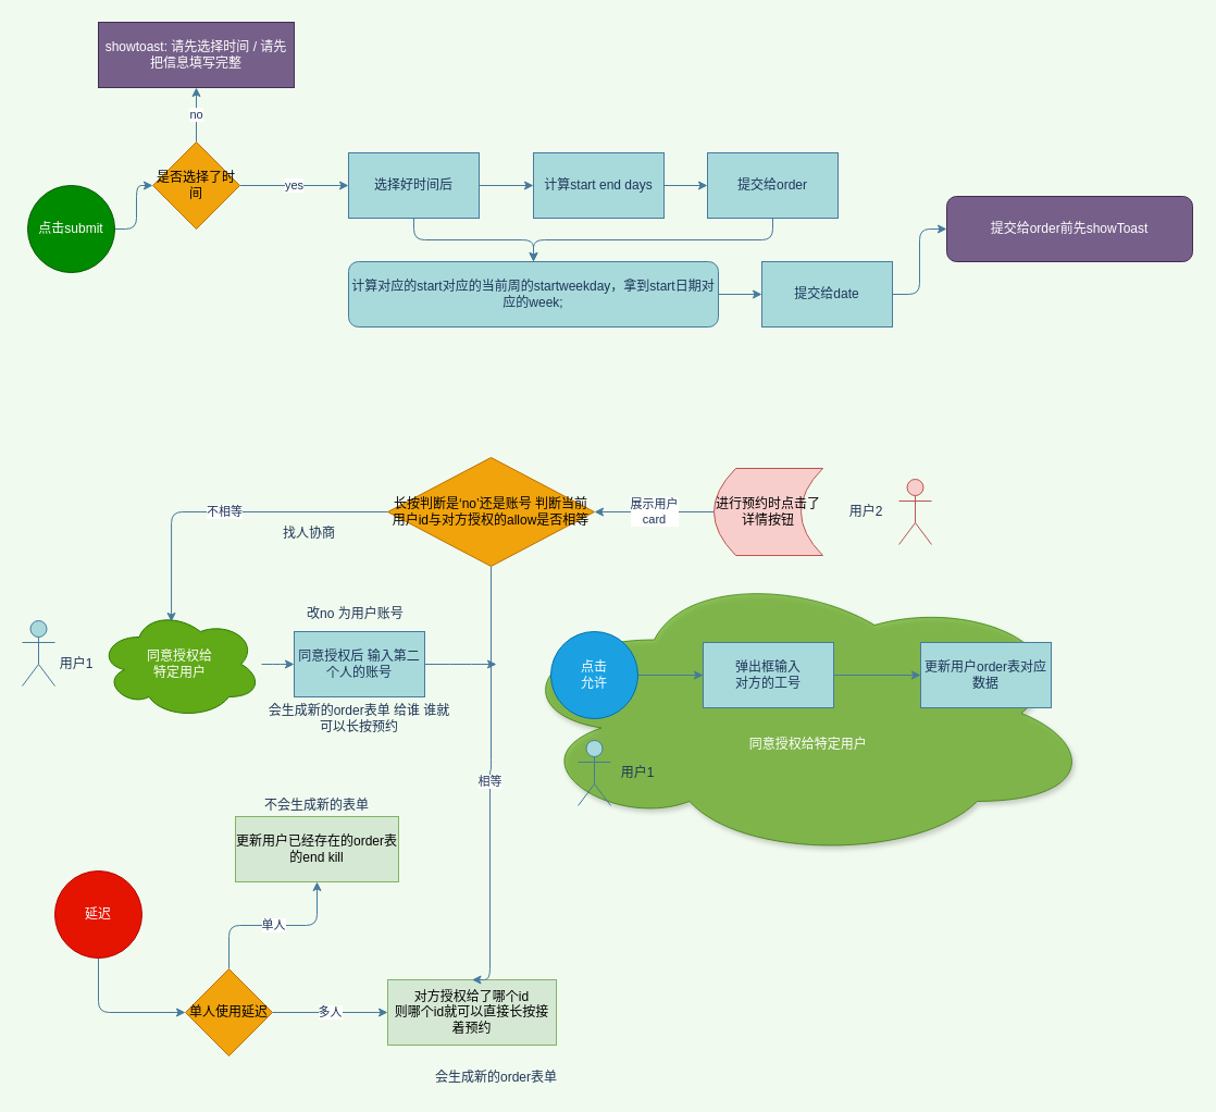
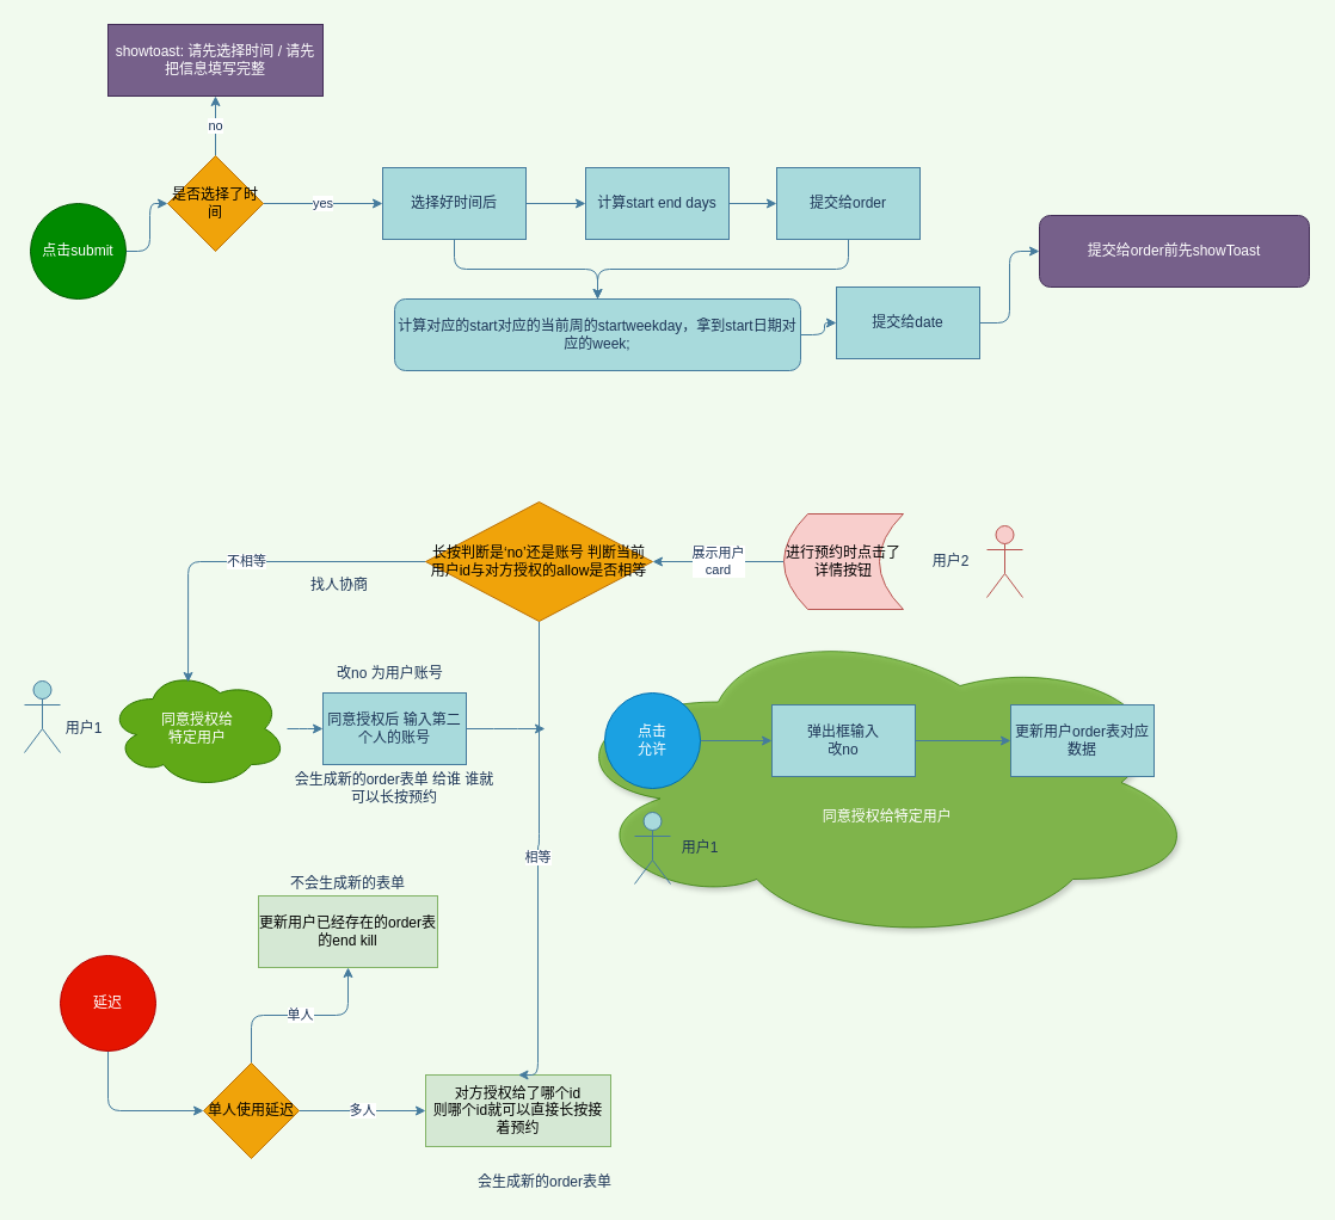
  <mxCell id="0" />
  <mxCell id="1" parent="0" />
  <mxCell id="2" value="&lt;br&gt;&lt;br&gt;&lt;br&gt;&lt;br&gt;&amp;nbsp; &amp;nbsp; &lt;font&gt;同意授权给特定用户&lt;/font&gt;" style="ellipse;shape=cloud;whiteSpace=wrap;html=1;rounded=0;sketch=0;strokeColor=#2D7600;fillColor=#60a917;shadow=1;opacity=70;fontColor=#ffffff;" vertex="1" parent="1"><mxGeometry x="466" y="520" width="540" height="270" as="geometry" /></mxCell>
  <mxCell id="3" value="" style="edgeStyle=orthogonalEdgeStyle;curved=0;rounded=1;sketch=0;orthogonalLoop=1;jettySize=auto;html=1;fontColor=#1D3557;strokeColor=#457B9D;fillColor=#A8DADC;" edge="1" parent="1" source="4" target="11"><mxGeometry relative="1" as="geometry" /></mxCell>
  <mxCell id="4" value="选择好时间后" style="rounded=0;whiteSpace=wrap;html=1;sketch=0;fontColor=#1D3557;strokeColor=#457B9D;fillColor=#A8DADC;" vertex="1" parent="1"><mxGeometry x="320" y="140" width="120" height="60" as="geometry" /></mxCell>
  <mxCell id="5" value="" style="edgeStyle=orthogonalEdgeStyle;curved=0;rounded=1;sketch=0;orthogonalLoop=1;jettySize=auto;html=1;fontColor=#1D3557;strokeColor=#457B9D;fillColor=#A8DADC;" edge="1" parent="1" source="6" target="21"><mxGeometry relative="1" as="geometry" /></mxCell>
  <mxCell id="6" value="计算start end days" style="rounded=0;whiteSpace=wrap;html=1;sketch=0;fontColor=#1D3557;strokeColor=#457B9D;fillColor=#A8DADC;" vertex="1" parent="1"><mxGeometry x="490" y="140" width="120" height="60" as="geometry" /></mxCell>
  <mxCell id="7" value="提交给order前先showToast" style="rounded=1;whiteSpace=wrap;html=1;sketch=0;fontColor=#ffffff;strokeColor=#432D57;fillColor=#76608a;" vertex="1" parent="1"><mxGeometry x="870" y="180" width="226" height="60" as="geometry" /></mxCell>
  <mxCell id="8" value="" style="edgeStyle=orthogonalEdgeStyle;curved=0;rounded=1;sketch=0;orthogonalLoop=1;jettySize=auto;html=1;fontColor=#1D3557;strokeColor=#457B9D;fillColor=#A8DADC;" edge="1" parent="1" source="9" target="7"><mxGeometry relative="1" as="geometry" /></mxCell>
  <mxCell id="9" value="提交给date" style="rounded=0;whiteSpace=wrap;html=1;sketch=0;fontColor=#1D3557;strokeColor=#457B9D;fillColor=#A8DADC;" vertex="1" parent="1"><mxGeometry x="700" y="240" width="120" height="60" as="geometry" /></mxCell>
  <mxCell id="10" value="" style="edgeStyle=orthogonalEdgeStyle;curved=0;rounded=1;sketch=0;orthogonalLoop=1;jettySize=auto;html=1;fontColor=#1D3557;strokeColor=#457B9D;fillColor=#A8DADC;" edge="1" parent="1" source="11" target="9"><mxGeometry relative="1" as="geometry" /></mxCell>
- <mxCell id="11" value="&lt;span style=&quot;font-size: 12px&quot;&gt;计算对应的start对应的当前周的startweekday，拿到start日期对应的week;&lt;/span&gt;" style="rounded=1;whiteSpace=wrap;html=1;sketch=0;fontColor=#1D3557;strokeColor=#457B9D;fillColor=#A8DADC;" vertex="1" parent="1"><mxGeometry x="320" y="240" width="340" height="60" as="geometry" /></mxCell>
+ <mxCell id="11" value="&lt;span style=&quot;font-size: 12px&quot;&gt;计算对应的start对应的当前周的startweekday，拿到start日期对应的week;&lt;/span&gt;" style="rounded=1;whiteSpace=wrap;html=1;sketch=0;fontColor=#1D3557;strokeColor=#457B9D;fillColor=#A8DADC;" vertex="1" parent="1"><mxGeometry x="330" y="250" width="340" height="60" as="geometry" /></mxCell>
  <mxCell id="12" value="" style="edgeStyle=orthogonalEdgeStyle;curved=0;rounded=1;sketch=0;orthogonalLoop=1;jettySize=auto;html=1;fontColor=#1D3557;strokeColor=#457B9D;fillColor=#A8DADC;exitX=0.5;exitY=1;exitDx=0;exitDy=0;" edge="1" parent="1" source="17" target="17"><mxGeometry relative="1" as="geometry" /></mxCell>
  <mxCell id="13" value="" style="edgeStyle=orthogonalEdgeStyle;curved=0;rounded=1;sketch=0;orthogonalLoop=1;jettySize=auto;html=1;fontColor=#1D3557;strokeColor=#457B9D;fillColor=#A8DADC;" edge="1" parent="1" source="14" target="17"><mxGeometry relative="1" as="geometry" /></mxCell>
  <mxCell id="14" value="点击submit" style="ellipse;whiteSpace=wrap;html=1;aspect=fixed;rounded=0;sketch=0;strokeColor=#005700;fillColor=#008a00;fontColor=#ffffff;" vertex="1" parent="1"><mxGeometry x="25" y="170" width="80" height="80" as="geometry" /></mxCell>
  <mxCell id="15" value="yes" style="edgeStyle=orthogonalEdgeStyle;curved=0;rounded=1;sketch=0;orthogonalLoop=1;jettySize=auto;html=1;entryX=0;entryY=0.5;entryDx=0;entryDy=0;fontColor=#1D3557;strokeColor=#457B9D;fillColor=#A8DADC;" edge="1" parent="1" source="17" target="4"><mxGeometry relative="1" as="geometry" /></mxCell>
  <mxCell id="16" value="no" style="edgeStyle=orthogonalEdgeStyle;curved=0;rounded=1;sketch=0;orthogonalLoop=1;jettySize=auto;html=1;fontColor=#1D3557;strokeColor=#457B9D;fillColor=#A8DADC;" edge="1" parent="1" source="17" target="19"><mxGeometry relative="1" as="geometry" /></mxCell>
  <mxCell id="17" value="是否选择了时间" style="rhombus;whiteSpace=wrap;html=1;rounded=0;sketch=0;fontColor=#000000;strokeColor=#BD7000;fillColor=#f0a30a;" vertex="1" parent="1"><mxGeometry x="140" y="130" width="80" height="80" as="geometry" /></mxCell>
  <mxCell id="18" style="edgeStyle=orthogonalEdgeStyle;curved=0;rounded=1;sketch=0;orthogonalLoop=1;jettySize=auto;html=1;fontColor=#1D3557;strokeColor=#457B9D;fillColor=#A8DADC;entryX=0;entryY=0.5;entryDx=0;entryDy=0;" edge="1" parent="1" source="4" target="6"><mxGeometry relative="1" as="geometry"><mxPoint x="390" y="200" as="targetPoint" /></mxGeometry></mxCell>
  <mxCell id="19" value="showtoast: 请先选择时间 / 请先把信息填写完整" style="whiteSpace=wrap;html=1;rounded=0;fontColor=#ffffff;strokeColor=#432D57;fillColor=#76608a;sketch=0;" vertex="1" parent="1"><mxGeometry x="90" y="20" width="180" height="60" as="geometry" /></mxCell>
  <mxCell id="20" value="" style="edgeStyle=orthogonalEdgeStyle;curved=0;rounded=1;sketch=0;orthogonalLoop=1;jettySize=auto;html=1;fontColor=#1D3557;strokeColor=#457B9D;fillColor=#A8DADC;" edge="1" parent="1" source="21" target="11"><mxGeometry relative="1" as="geometry" /></mxCell>
  <mxCell id="21" value="提交给order" style="rounded=0;whiteSpace=wrap;html=1;sketch=0;fontColor=#1D3557;strokeColor=#457B9D;fillColor=#A8DADC;" vertex="1" parent="1"><mxGeometry x="650" y="140" width="120" height="60" as="geometry" /></mxCell>
  <mxCell id="22" style="edgeStyle=orthogonalEdgeStyle;curved=0;rounded=1;sketch=0;orthogonalLoop=1;jettySize=auto;html=1;exitX=0.5;exitY=1;exitDx=0;exitDy=0;entryX=0;entryY=0.5;entryDx=0;entryDy=0;fontColor=#1D3557;strokeColor=#457B9D;fillColor=#A8DADC;" edge="1" parent="1" source="23" target="26"><mxGeometry relative="1" as="geometry" /></mxCell>
  <mxCell id="23" value="延迟" style="ellipse;whiteSpace=wrap;html=1;aspect=fixed;rounded=0;sketch=0;fontColor=#ffffff;strokeColor=#B20000;fillColor=#e51400;" vertex="1" parent="1"><mxGeometry x="50" y="800" width="80" height="80" as="geometry" /></mxCell>
  <mxCell id="24" value="单人" style="edgeStyle=orthogonalEdgeStyle;curved=0;rounded=1;sketch=0;orthogonalLoop=1;jettySize=auto;html=1;fontColor=#1D3557;strokeColor=#457B9D;fillColor=#A8DADC;" edge="1" parent="1" source="26" target="27"><mxGeometry relative="1" as="geometry" /></mxCell>
  <mxCell id="25" value="多人" style="edgeStyle=orthogonalEdgeStyle;curved=0;rounded=1;sketch=0;orthogonalLoop=1;jettySize=auto;html=1;fontColor=#1D3557;strokeColor=#457B9D;fillColor=#A8DADC;" edge="1" parent="1" source="26" target="28"><mxGeometry relative="1" as="geometry" /></mxCell>
  <mxCell id="26" value="单人使用延迟" style="rhombus;whiteSpace=wrap;html=1;rounded=0;sketch=0;fontColor=#000000;strokeColor=#BD7000;fillColor=#f0a30a;" vertex="1" parent="1"><mxGeometry x="170" y="890" width="80" height="80" as="geometry" /></mxCell>
  <mxCell id="27" value="更新用户已经存在的order表的end kill" style="whiteSpace=wrap;html=1;rounded=0;strokeColor=#82b366;fillColor=#d5e8d4;sketch=0;" vertex="1" parent="1"><mxGeometry x="216" y="750" width="150" height="60" as="geometry" /></mxCell>
  <mxCell id="28" value="对方授权给了哪个id &lt;br&gt;则哪个id就可以直接长按接着预约" style="whiteSpace=wrap;html=1;rounded=0;strokeColor=#82b366;fillColor=#d5e8d4;sketch=0;" vertex="1" parent="1"><mxGeometry x="356" y="900" width="155" height="60" as="geometry" /></mxCell>
  <mxCell id="29" value="" style="edgeStyle=orthogonalEdgeStyle;curved=0;rounded=1;sketch=0;orthogonalLoop=1;jettySize=auto;html=1;fontColor=#1D3557;strokeColor=#457B9D;fillColor=#A8DADC;" edge="1" parent="1" source="30" target="32"><mxGeometry relative="1" as="geometry" /></mxCell>
  <mxCell id="30" value="同意授权给&lt;br&gt;特定用户" style="ellipse;shape=cloud;whiteSpace=wrap;html=1;rounded=0;sketch=0;fontColor=#ffffff;strokeColor=#2D7600;fillColor=#60a917;" vertex="1" parent="1"><mxGeometry x="90" y="560" width="150" height="100" as="geometry" /></mxCell>
  <mxCell id="31" style="edgeStyle=orthogonalEdgeStyle;curved=0;rounded=1;sketch=0;orthogonalLoop=1;jettySize=auto;html=1;exitX=1;exitY=0.5;exitDx=0;exitDy=0;fontColor=#1D3557;strokeColor=#457B9D;fillColor=#A8DADC;" edge="1" parent="1" source="32"><mxGeometry relative="1" as="geometry"><mxPoint x="456" y="610" as="targetPoint" /></mxGeometry></mxCell>
  <mxCell id="32" value="同意授权后 输入第二个人的账号" style="rounded=0;whiteSpace=wrap;html=1;sketch=0;fontColor=#1D3557;strokeColor=#457B9D;fillColor=#A8DADC;" vertex="1" parent="1"><mxGeometry x="270" y="580" width="120" height="60" as="geometry" /></mxCell>
  <mxCell id="33" value="改no 为用户账号" style="text;strokeColor=none;fillColor=none;align=left;verticalAlign=top;spacingLeft=4;spacingRight=4;overflow=hidden;rotatable=0;points=[[0,0.5],[1,0.5]];portConstraint=eastwest;rounded=0;sketch=0;fontColor=#1D3557;" vertex="1" parent="1"><mxGeometry x="276" y="550" width="100" height="26" as="geometry" /></mxCell>
  <mxCell id="34" value="不相等" style="edgeStyle=orthogonalEdgeStyle;curved=0;rounded=1;sketch=0;orthogonalLoop=1;jettySize=auto;html=1;exitX=0;exitY=0.5;exitDx=0;exitDy=0;entryX=0.447;entryY=0.11;entryDx=0;entryDy=0;entryPerimeter=0;fontColor=#1D3557;strokeColor=#457B9D;fillColor=#A8DADC;" edge="1" parent="1" source="36" target="30"><mxGeometry relative="1" as="geometry" /></mxCell>
  <mxCell id="35" value="相等" style="edgeStyle=orthogonalEdgeStyle;curved=0;rounded=1;sketch=0;orthogonalLoop=1;jettySize=auto;html=1;exitX=0.5;exitY=1;exitDx=0;exitDy=0;entryX=0.5;entryY=0;entryDx=0;entryDy=0;fontColor=#1D3557;strokeColor=#457B9D;fillColor=#A8DADC;" edge="1" parent="1" source="36" target="28"><mxGeometry relative="1" as="geometry"><Array as="points"><mxPoint x="451" y="708" /><mxPoint x="450" y="708" /></Array></mxGeometry></mxCell>
  <mxCell id="36" value="长按判断是‘no’还是账号 判断当前用户id与对方授权的allow是否相等" style="rhombus;whiteSpace=wrap;html=1;rounded=0;sketch=0;fontColor=#000000;strokeColor=#BD7000;fillColor=#f0a30a;" vertex="1" parent="1"><mxGeometry x="356" y="420" width="190" height="100" as="geometry" /></mxCell>
  <mxCell id="37" value="会生成新的order表单" style="text;html=1;strokeColor=none;fillColor=none;align=center;verticalAlign=middle;whiteSpace=wrap;rounded=0;sketch=0;fontColor=#1D3557;" vertex="1" parent="1"><mxGeometry x="366" y="980" width="180" height="20" as="geometry" /></mxCell>
  <mxCell id="38" value="不会生成新的表单" style="text;html=1;strokeColor=none;fillColor=none;align=center;verticalAlign=middle;whiteSpace=wrap;rounded=0;sketch=0;fontColor=#1D3557;" vertex="1" parent="1"><mxGeometry x="211" y="730" width="160" height="20" as="geometry" /></mxCell>
  <mxCell id="39" value="会生成新的order表单 给谁 谁就可以长按预约" style="text;html=1;strokeColor=none;fillColor=none;align=center;verticalAlign=middle;whiteSpace=wrap;rounded=0;sketch=0;fontColor=#1D3557;" vertex="1" parent="1"><mxGeometry x="240" y="650" width="180" height="20" as="geometry" /></mxCell>
  <mxCell id="40" style="edgeStyle=orthogonalEdgeStyle;curved=0;rounded=1;sketch=0;orthogonalLoop=1;jettySize=auto;html=1;exitX=1;exitY=0.5;exitDx=0;exitDy=0;entryX=0;entryY=0.5;entryDx=0;entryDy=0;fontColor=#1D3557;strokeColor=#457B9D;fillColor=#A8DADC;" edge="1" parent="1" source="41" target="43"><mxGeometry relative="1" as="geometry" /></mxCell>
  <mxCell id="41" value="点击&lt;br&gt;允许" style="ellipse;whiteSpace=wrap;html=1;aspect=fixed;rounded=0;sketch=0;fontColor=#ffffff;strokeColor=#006EAF;fillColor=#1ba1e2;" vertex="1" parent="1"><mxGeometry x="506" y="580" width="80" height="80" as="geometry" /></mxCell>
  <mxCell id="42" value="" style="edgeStyle=orthogonalEdgeStyle;curved=0;rounded=1;sketch=0;orthogonalLoop=1;jettySize=auto;html=1;fontColor=#1D3557;strokeColor=#457B9D;fillColor=#A8DADC;" edge="1" parent="1" source="43" target="44"><mxGeometry relative="1" as="geometry" /></mxCell>
- <mxCell id="43" value="弹出框输入&lt;br&gt;对方的工号" style="rounded=0;whiteSpace=wrap;html=1;sketch=0;fontColor=#1D3557;strokeColor=#457B9D;fillColor=#A8DADC;" vertex="1" parent="1"><mxGeometry x="646" y="590" width="120" height="60" as="geometry" /></mxCell>
+ <mxCell id="43" value="弹出框输入&lt;br&gt;改no" style="rounded=0;whiteSpace=wrap;html=1;sketch=0;fontColor=#1D3557;strokeColor=#457B9D;fillColor=#A8DADC;" vertex="1" parent="1"><mxGeometry x="646" y="590" width="120" height="60" as="geometry" /></mxCell>
  <mxCell id="44" value="更新用户order表对应数据" style="whiteSpace=wrap;html=1;rounded=0;fontColor=#1D3557;strokeColor=#457B9D;fillColor=#A8DADC;sketch=0;" vertex="1" parent="1"><mxGeometry x="846" y="590" width="120" height="60" as="geometry" /></mxCell>
  <mxCell id="45" value="展示用户&lt;br&gt;card" style="edgeStyle=orthogonalEdgeStyle;curved=0;rounded=1;sketch=0;orthogonalLoop=1;jettySize=auto;html=1;fontColor=#1D3557;strokeColor=#457B9D;fillColor=#A8DADC;" edge="1" parent="1" source="46" target="36"><mxGeometry relative="1" as="geometry" /></mxCell>
  <mxCell id="46" value="进行预约时点击了详情按钮" style="shape=dataStorage;whiteSpace=wrap;html=1;fixedSize=1;rounded=0;sketch=0;strokeColor=#b85450;fillColor=#f8cecc;" vertex="1" parent="1"><mxGeometry x="656" y="430" width="100" height="80" as="geometry" /></mxCell>
  <mxCell id="47" value="用户1" style="text;html=1;strokeColor=none;fillColor=none;align=center;verticalAlign=middle;whiteSpace=wrap;rounded=0;sketch=0;fontColor=#1D3557;" vertex="1" parent="1"><mxGeometry x="50" y="600" width="40" height="20" as="geometry" /></mxCell>
  <mxCell id="48" value="用户2" style="text;html=1;strokeColor=none;fillColor=none;align=center;verticalAlign=middle;whiteSpace=wrap;rounded=0;sketch=0;fontColor=#1D3557;" vertex="1" parent="1"><mxGeometry x="776" y="460" width="40" height="20" as="geometry" /></mxCell>
  <mxCell id="49" value="找人协商" style="text;html=1;strokeColor=none;fillColor=none;align=center;verticalAlign=middle;whiteSpace=wrap;rounded=0;sketch=0;fontColor=#1D3557;" vertex="1" parent="1"><mxGeometry x="226" y="480" width="116" height="20" as="geometry" /></mxCell>
  <mxCell id="50" value="" style="shape=umlActor;verticalLabelPosition=bottom;verticalAlign=top;html=1;outlineConnect=0;rounded=0;sketch=0;fontColor=#1D3557;strokeColor=#457B9D;fillColor=#A8DADC;" vertex="1" parent="1"><mxGeometry x="20" y="570" width="30" height="60" as="geometry" /></mxCell>
  <mxCell id="51" value="" style="shape=umlActor;verticalLabelPosition=bottom;verticalAlign=top;html=1;outlineConnect=0;rounded=0;sketch=0;strokeColor=#b85450;fillColor=#f8cecc;" vertex="1" parent="1"><mxGeometry x="826" y="440" width="30" height="60" as="geometry" /></mxCell>
  <mxCell id="52" value="" style="shape=umlActor;verticalLabelPosition=bottom;verticalAlign=top;html=1;outlineConnect=0;rounded=0;sketch=0;fontColor=#1D3557;strokeColor=#457B9D;fillColor=#A8DADC;" vertex="1" parent="1"><mxGeometry x="531" y="680" width="30" height="60" as="geometry" /></mxCell>
  <mxCell id="53" value="用户1" style="text;html=1;strokeColor=none;fillColor=none;align=center;verticalAlign=middle;whiteSpace=wrap;rounded=0;sketch=0;fontColor=#1D3557;" vertex="1" parent="1"><mxGeometry x="566" y="700" width="40" height="20" as="geometry" /></mxCell>
